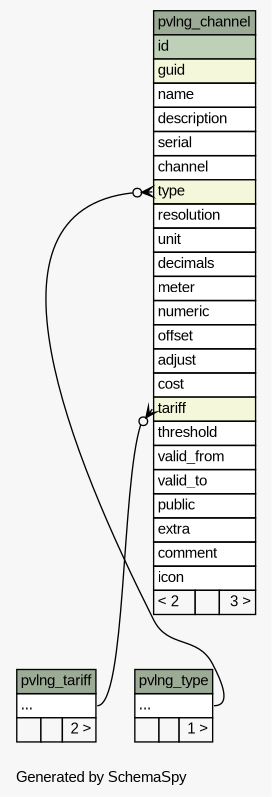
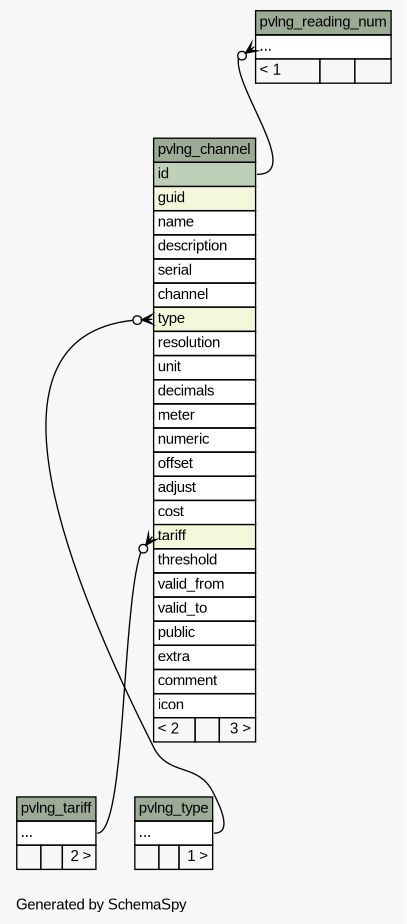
  digraph {
    bgcolor="#f7f7f7"
    fontname="Liberation Sans"
    fontsize=11
    label="\nGenerated by SchemaSpy"
    labeljust=l
    nodesep=0.18
    rankdir=TB
    ranksep=0.46
    node [fontname="Liberation Sans" fontsize=11 shape=plaintext]
    edge [arrowhead=none arrowsize=0.8 arrowtail=crowodot dir=back fontname="Liberation Sans" headport="elipses:e"]
    n1 [label=<     <TABLE BORDER="0" CELLBORDER="1" CELLSPACING="0" BGCOLOR="#ffffff">       <TR><TD COLSPAN="3" BGCOLOR="#9bab96" ALIGN="CENTER">pvlng_channel</TD></TR>       <TR><TD PORT="id" COLSPAN="3" BGCOLOR="#bed1b8" ALIGN="LEFT">id</TD></TR>       <TR><TD PORT="guid" COLSPAN="3" BGCOLOR="#f4f7da" ALIGN="LEFT">guid</TD></TR>       <TR><TD PORT="name" COLSPAN="3" ALIGN="LEFT">name</TD></TR>       <TR><TD PORT="description" COLSPAN="3" ALIGN="LEFT">description</TD></TR>       <TR><TD PORT="serial" COLSPAN="3" ALIGN="LEFT">serial</TD></TR>       <TR><TD PORT="channel" COLSPAN="3" ALIGN="LEFT">channel</TD></TR>       <TR><TD PORT="type" COLSPAN="3" BGCOLOR="#f4f7da" ALIGN="LEFT">type</TD></TR>       <TR><TD PORT="resolution" COLSPAN="3" ALIGN="LEFT">resolution</TD></TR>       <TR><TD PORT="unit" COLSPAN="3" ALIGN="LEFT">unit</TD></TR>       <TR><TD PORT="decimals" COLSPAN="3" ALIGN="LEFT">decimals</TD></TR>       <TR><TD PORT="meter" COLSPAN="3" ALIGN="LEFT">meter</TD></TR>       <TR><TD PORT="numeric" COLSPAN="3" ALIGN="LEFT">numeric</TD></TR>       <TR><TD PORT="offset" COLSPAN="3" ALIGN="LEFT">offset</TD></TR>       <TR><TD PORT="adjust" COLSPAN="3" ALIGN="LEFT">adjust</TD></TR>       <TR><TD PORT="cost" COLSPAN="3" ALIGN="LEFT">cost</TD></TR>       <TR><TD PORT="tariff" COLSPAN="3" BGCOLOR="#f4f7da" ALIGN="LEFT">tariff</TD></TR>       <TR><TD PORT="threshold" COLSPAN="3" ALIGN="LEFT">threshold</TD></TR>       <TR><TD PORT="valid_from" COLSPAN="3" ALIGN="LEFT">valid_from</TD></TR>       <TR><TD PORT="valid_to" COLSPAN="3" ALIGN="LEFT">valid_to</TD></TR>       <TR><TD PORT="public" COLSPAN="3" ALIGN="LEFT">public</TD></TR>       <TR><TD PORT="extra" COLSPAN="3" ALIGN="LEFT">extra</TD></TR>       <TR><TD PORT="comment" COLSPAN="3" ALIGN="LEFT">comment</TD></TR>       <TR><TD PORT="icon" COLSPAN="3" ALIGN="LEFT">icon</TD></TR>       <TR><TD ALIGN="LEFT" BGCOLOR="#f7f7f7">&lt; 2</TD><TD ALIGN="RIGHT" BGCOLOR="#f7f7f7">  </TD><TD ALIGN="RIGHT" BGCOLOR="#f7f7f7">3 &gt;</TD></TR>     </TABLE>>]
    n2 [label=<     <TABLE BORDER="0" CELLBORDER="1" CELLSPACING="0" BGCOLOR="#ffffff">       <TR><TD COLSPAN="3" BGCOLOR="#9bab96" ALIGN="CENTER">pvlng_tariff</TD></TR>       <TR><TD PORT="elipses" COLSPAN="3" ALIGN="LEFT">...</TD></TR>       <TR><TD ALIGN="LEFT" BGCOLOR="#f7f7f7">  </TD><TD ALIGN="RIGHT" BGCOLOR="#f7f7f7">  </TD><TD ALIGN="RIGHT" BGCOLOR="#f7f7f7">2 &gt;</TD></TR>     </TABLE>>]
    n3 [label=<     <TABLE BORDER="0" CELLBORDER="1" CELLSPACING="0" BGCOLOR="#ffffff">       <TR><TD COLSPAN="3" BGCOLOR="#9bab96" ALIGN="CENTER">pvlng_type</TD></TR>       <TR><TD PORT="elipses" COLSPAN="3" ALIGN="LEFT">...</TD></TR>       <TR><TD ALIGN="LEFT" BGCOLOR="#f7f7f7">  </TD><TD ALIGN="RIGHT" BGCOLOR="#f7f7f7">  </TD><TD ALIGN="RIGHT" BGCOLOR="#f7f7f7">1 &gt;</TD></TR>     </TABLE>>]
+   n4 [label=<     <TABLE BORDER="0" CELLBORDER="1" CELLSPACING="0" BGCOLOR="#ffffff">       <TR><TD COLSPAN="3" BGCOLOR="#9bab96" ALIGN="CENTER">pvlng_reading_num</TD></TR>       <TR><TD PORT="elipses" COLSPAN="3" ALIGN="LEFT">...</TD></TR>       <TR><TD ALIGN="LEFT" BGCOLOR="#f7f7f7">&lt; 1</TD><TD ALIGN="RIGHT" BGCOLOR="#f7f7f7">  </TD><TD ALIGN="RIGHT" BGCOLOR="#f7f7f7">  </TD></TR>     </TABLE>>]
    n1 -> n2 [tailport="tariff:w"]
    n1 -> n3 [tailport="type:w"]
+   n4 -> n1 [headport="id:e" tailport="elipses:w"]
  }
